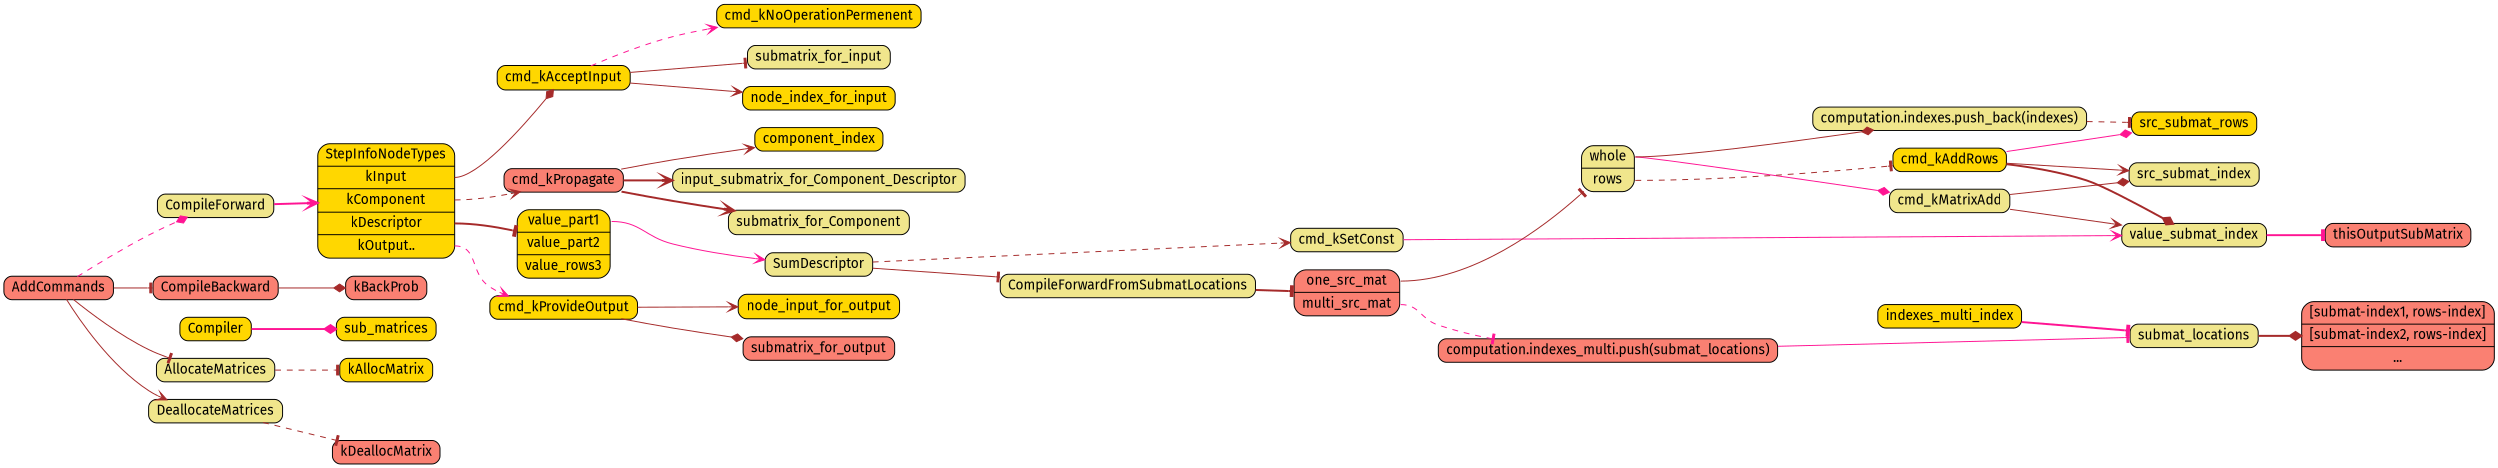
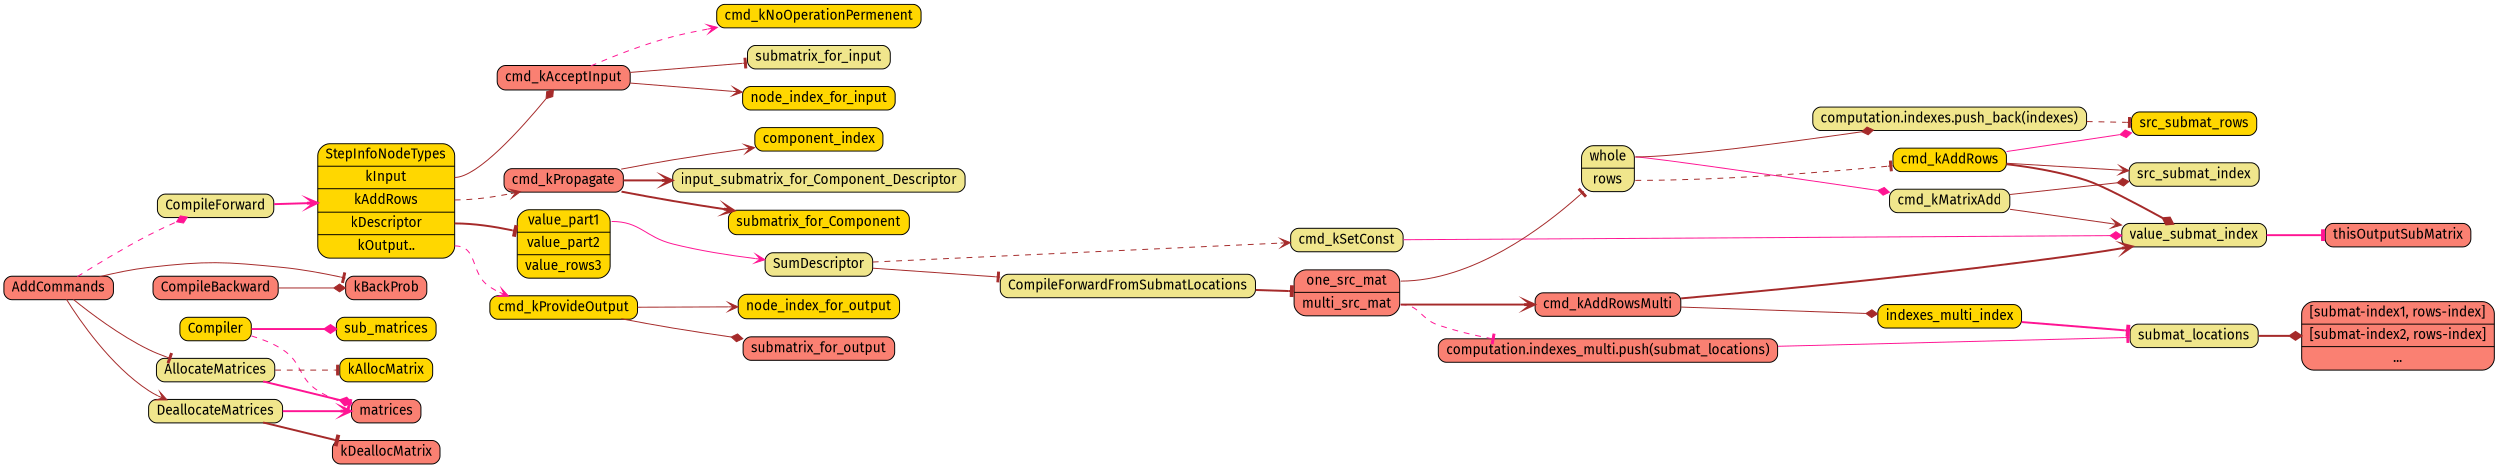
  digraph {
    fontname="Fira Sans"
    rankdir=LR
    node [fillcolor=khaki fontname="Fira Sans" shape=Mrecord style=filled]
    edge [arrowhead=vee color=brown fontname="Fira Sans" style=solid]
    Compiler [fillcolor=gold height=.1 width=.1]
+   matrices [fillcolor=salmon height=.1 width=.1]
    sub_matrices [fillcolor=gold height=.1 width=.1]
    AddCommands [fillcolor=salmon height=.1 width=.1]
    AllocateMatrices [height=.1 width=.1]
    DeallocateMatrices [height=.1 width=.1]
    kAllocMatrix [fillcolor=gold height=.1 width=.1]
    kDeallocMatrix [fillcolor=salmon height=.1 width=.1]
    CompileForward [height=.1 width=.1]
-   n10 [fillcolor=gold height=.1 label="StepInfoNodeTypes |<input> kInput | <component> kComponent | <descriptor> kDescriptor | <output> kOutput.. " width=.1]
-   cmd_kAcceptInput [fillcolor=gold height=.1 width=.1]
+   n10 [fillcolor=gold height=.1 label="StepInfoNodeTypes |<input> kInput | <component> kAddRows | <descriptor> kDescriptor | <output> kOutput.. " width=.1]
+   cmd_kAcceptInput [fillcolor=salmon height=.1 width=.1]
    cmd_kPropagate [fillcolor=salmon height=.1 width=.1]
    n13 [fillcolor=gold height=.1 label="<1> value_part1 | value_part2 | value_rows3" width=.1]
    cmd_kProvideOutput [fillcolor=gold height=.1 width=.1]
    cmd_kNoOperationPermenent [fillcolor=gold height=.1 width=.1]
    submatrix_for_input [height=.1 width=.1]
    node_index_for_input [fillcolor=gold height=.1 width=.1]
    component_index [fillcolor=gold height=.1 width=.1]
    input_submatrix_for_Component_Descriptor [height=.1 width=.1]
-   submatrix_for_Component [height=.1 width=.1]
+   submatrix_for_Component [fillcolor=gold height=.1 width=.1]
    SumDescriptor [height=.1 width=.1]
    cmd_kSetConst [height=.1 width=.1]
    CompileForwardFromSubmatLocations [height=.1 width=.1]
    value_submat_index [height=.1 width=.1]
    thisOutputSubMatrix [fillcolor=salmon height=.1 width=.1]
    n26 [fillcolor=salmon height=.1 label="<1> one_src_mat | <2> multi_src_mat" width=.1]
    n27 [height=.1 label="<whole> whole | <rows> rows" width=.1]
    n28 [fillcolor=salmon height=.1 label="computation.indexes_multi.push(submat_locations)" width=.1]
+   cmd_kAddRowsMulti [fillcolor=salmon height=.1 width=.1]
    cmd_kMatrixAdd [height=.1 width=.1]
    n31 [height=.1 label="computation.indexes.push_back(indexes)" width=.1]
    cmd_kAddRows [fillcolor=gold height=.1 width=.1]
    src_submat_index [height=.1 width=.1]
    src_submat_rows [fillcolor=gold height=.1 width=.1]
    submat_locations [height=.1 width=.1]
    indexes_multi_index [fillcolor=gold height=.1 width=.1]
    n37 [fillcolor=salmon height=.1 label="[submat-index1, rows-index] | [submat-index2, rows-index] |..." width=.1]
    submatrix_for_output [fillcolor=salmon height=.1 width=.1]
-   node_index_for_output [fillcolor=gold height=.1 width=.1 label=node_input_for_output]
+   node_index_for_output [fillcolor=gold height=.1 width=.1]
    CompileBackward [fillcolor=salmon height=.1 width=.1]
    kBackProb [fillcolor=salmon height=.1 width=.1]
    subgraph sub_1 {
      Compiler
+     matrices
      sub_matrices
    }
    subgraph sub_2 {
+     matrices
      AddCommands
      AllocateMatrices
      DeallocateMatrices
      kAllocMatrix
      kDeallocMatrix
    }
    subgraph sub_3 {
      AddCommands
      CompileForward
      n10
      cmd_kAcceptInput
      cmd_kPropagate
      n13
      cmd_kProvideOutput
      cmd_kNoOperationPermenent
      submatrix_for_input
      node_index_for_input
      component_index
      input_submatrix_for_Component_Descriptor
      submatrix_for_Component
      SumDescriptor
      cmd_kSetConst
      CompileForwardFromSubmatLocations
      value_submat_index
      thisOutputSubMatrix
      n26
      n27
      n28
+     cmd_kAddRowsMulti
      cmd_kMatrixAdd
      n31
      cmd_kAddRows
      src_submat_index
      src_submat_rows
      submat_locations
      indexes_multi_index
      n37
      submatrix_for_output
      node_index_for_output
    }
+   Compiler -> matrices [arrowhead=tee color=deeppink style=dashed]
    Compiler -> sub_matrices [arrowhead=diamond color=deeppink style=bold]
    AddCommands -> AllocateMatrices [arrowhead=tee]
    AddCommands -> DeallocateMatrices
    AddCommands -> CompileForward [arrowhead=diamond color=deeppink style=dashed]
-   AddCommands -> CompileBackward [arrowhead=tee]
+   AddCommands -> kBackProb [arrowhead=tee]
+   AllocateMatrices -> matrices [arrowhead=diamond color=deeppink style=bold]
    AllocateMatrices -> kAllocMatrix [arrowhead=tee style=dashed]
-   DeallocateMatrices -> kDeallocMatrix [arrowhead=tee style=dashed]
+   DeallocateMatrices -> matrices [color=deeppink style=bold]
+   DeallocateMatrices -> kDeallocMatrix [arrowhead=tee style=bold]
    CompileForward -> n10 [color=deeppink style=bold]
    n10 -> cmd_kAcceptInput [arrowhead=diamond tailport=input]
    n10 -> cmd_kPropagate [style=dashed tailport=component]
    n10 -> n13 [arrowhead=tee style=bold tailport=descriptor]
    n10 -> cmd_kProvideOutput [color=deeppink style=dashed tailport=output]
    cmd_kAcceptInput -> cmd_kNoOperationPermenent [color=deeppink style=dashed]
    cmd_kAcceptInput -> submatrix_for_input [arrowhead=tee]
    cmd_kAcceptInput -> node_index_for_input
    cmd_kPropagate -> component_index
    cmd_kPropagate -> input_submatrix_for_Component_Descriptor [style=bold]
    cmd_kPropagate -> submatrix_for_Component [style=bold]
    n13 -> SumDescriptor [color=deeppink tailport=1]
    cmd_kProvideOutput -> submatrix_for_output [arrowhead=diamond]
    cmd_kProvideOutput -> node_index_for_output
    SumDescriptor -> cmd_kSetConst [style=dashed]
    SumDescriptor -> CompileForwardFromSubmatLocations [arrowhead=tee]
-   cmd_kSetConst -> value_submat_index [color=deeppink]
+   cmd_kSetConst -> value_submat_index [arrowhead=diamond color=deeppink]
    CompileForwardFromSubmatLocations -> n26 [arrowhead=tee style=bold]
    value_submat_index -> thisOutputSubMatrix [arrowhead=tee color=deeppink style=bold]
    n26 -> n27 [arrowhead=tee tailport=1]
    n26 -> n28 [arrowhead=tee color=deeppink style=dashed tailport=2]
+   n26 -> cmd_kAddRowsMulti [style=bold tailport=2]
    n27 -> cmd_kMatrixAdd [arrowhead=diamond color=deeppink tailport=whole]
    n27 -> n31 [arrowhead=diamond tailport=whole]
    n27 -> cmd_kAddRows [arrowhead=tee style=dashed tailport=rows]
    n28 -> submat_locations [arrowhead=tee color=deeppink]
+   cmd_kAddRowsMulti -> value_submat_index [style=bold]
+   cmd_kAddRowsMulti -> indexes_multi_index [arrowhead=diamond]
    cmd_kMatrixAdd -> value_submat_index
    cmd_kMatrixAdd -> src_submat_index [arrowhead=diamond]
    n31 -> src_submat_rows [arrowhead=tee style=dashed]
    cmd_kAddRows -> value_submat_index [arrowhead=diamond style=bold]
    cmd_kAddRows -> src_submat_index
    cmd_kAddRows -> src_submat_rows [arrowhead=diamond color=deeppink]
    submat_locations -> n37 [arrowhead=diamond style=bold]
    indexes_multi_index -> submat_locations [arrowhead=tee color=deeppink style=bold]
    CompileBackward -> kBackProb [arrowhead=diamond]
  }
